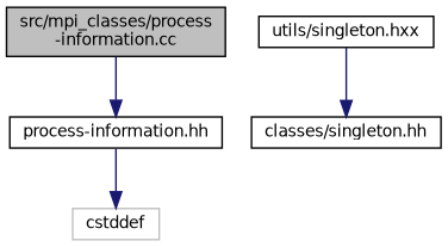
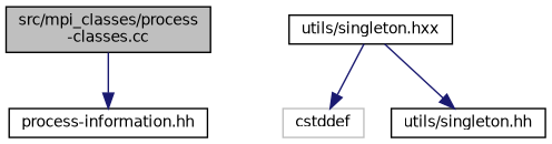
  digraph {
    node [color=black fillcolor=white fontname=Helvetica fontsize=10 shape=record style=filled]
    edge [color=midnightblue fontname=Helvetica fontsize=10 labelfontname=Helvetica labelfontsize=10 style=solid]
-   n1 [fillcolor=grey75 fontcolor=black height=0.2 label="src/mpi_classes/process\l-information.cc" width=0.4]
+   n1 [fillcolor=grey75 fontcolor=black height=0.2 label="src/mpi_classes/process\l-classes.cc" width=0.4]
    n2 [height=0.2 label="process-information.hh" width=0.4]
    n3 [color=grey75 height=0.2 label=cstddef width=0.4]
-   n4 [height=0.2 label="classes/singleton.hh" width=0.4]
+   n4 [height=0.2 label="utils/singleton.hh" width=0.4]
    n5 [height=0.2 label="utils/singleton.hxx" width=0.4]
    n1 -> n2
-   n2 -> n3
+   n5 -> n3
    n5 -> n4
  }
